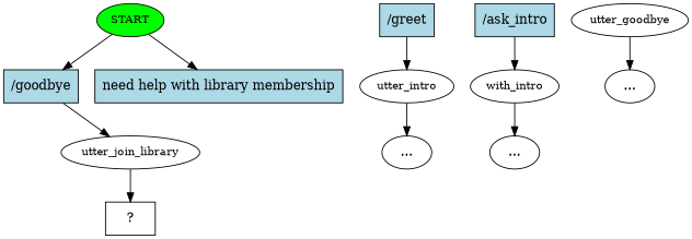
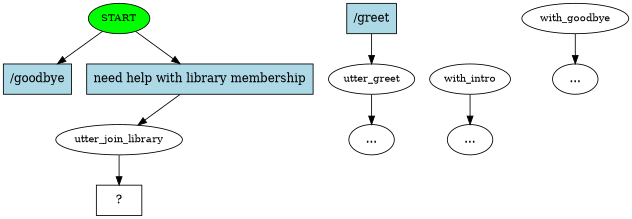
  digraph {
    n1 [fillcolor=green fontsize=12 label=START style=filled]
    n2 [fillcolor=lightblue label="\/goodbye" shape=rect style=filled]
    n3 [fillcolor=lightblue label="need\ help\ with\ library\ membership" shape=rect style=filled]
    n4 [fillcolor=lightblue label="\/greet" shape=rect style=filled]
-   n5 [fontsize=12 label=utter_intro]
-   n6 [fillcolor=lightblue label="\/ask_intro" shape=rect style=filled]
+   n5 [fontsize=12 label=utter_greet]
    n7 [fontsize=12 label=with_intro]
    n8 [fontsize=12 label=utter_join_library]
    n9 [label="..."]
-   n10 [fontsize=12 label=utter_goodbye]
+   n10 [fontsize=12 label=with_goodbye]
    n11 [label="..."]
    n12 [label="..."]
    n13 [label="  ?  " shape=rect]
    n1 -> n2
    n1 -> n3
-   n2 -> n8
+   n3 -> n8
    n4 -> n5
    n5 -> n9
-   n6 -> n7
    n7 -> n12
    n8 -> n13
    n10 -> n11
  }
